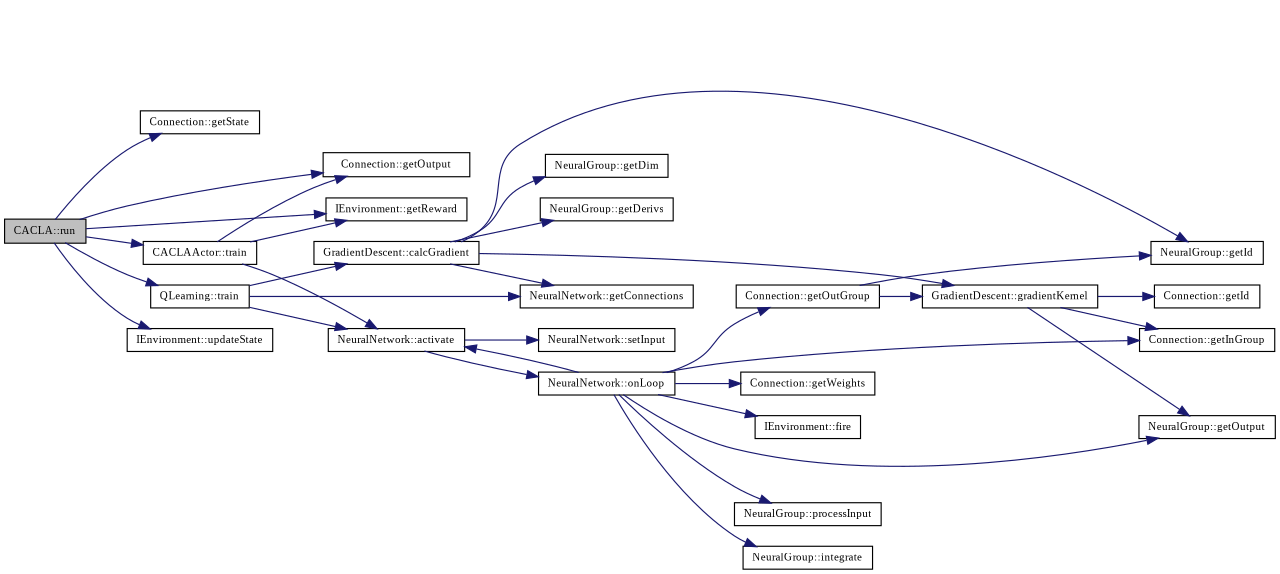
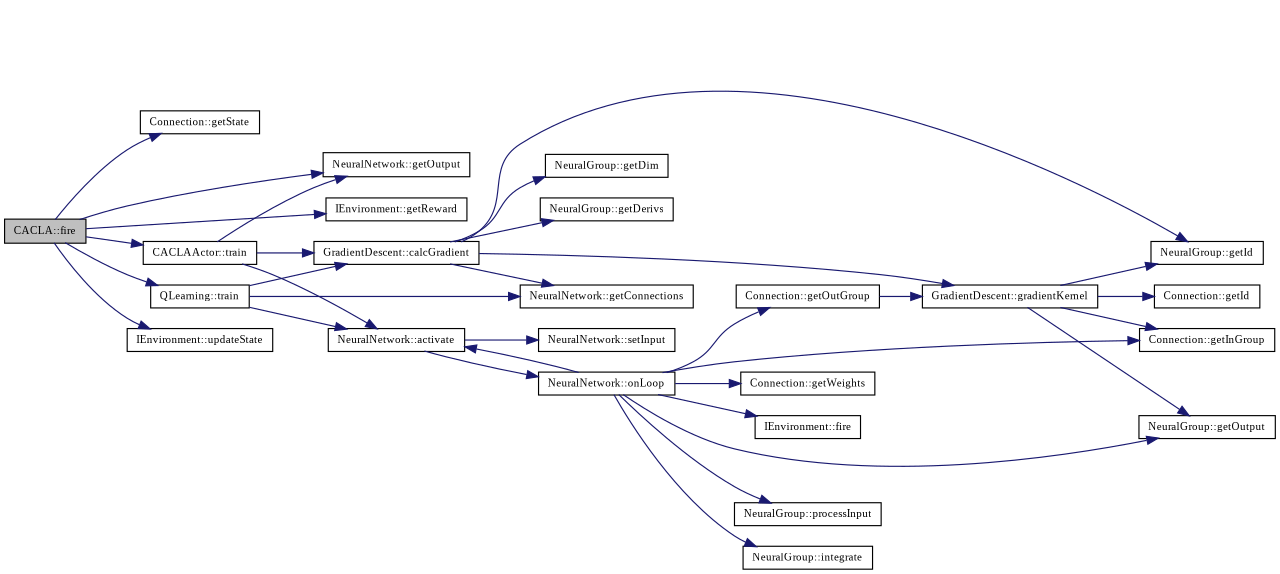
  digraph {
    fontname="Liberation Serif"
    rankdir=LR
    node [color=black fillcolor=white fontname="Liberation Serif" fontsize=10 shape=record style=filled]
    edge [color=midnightblue fontname="Liberation Serif" fontsize=10 labelfontname=Helvetica labelfontsize=10 style=solid]
-   n1 [fillcolor=grey75 fontcolor=black height=0.2 label="CACLA::run" width=0.4]
+   n1 [fillcolor=grey75 fontcolor=black height=0.2 label="CACLA::fire" width=0.4]
    n2 [height=0.2 label="Connection::getState" width=0.4]
-   n3 [height=0.2 label="Connection::getOutput" width=0.4]
+   n3 [height=0.2 label="NeuralNetwork::getOutput" width=0.4]
    n4 [height=0.2 label="IEnvironment::updateState" width=0.4]
    n5 [height=0.2 label="IEnvironment::getReward" width=0.4]
    n6 [height=0.2 label="QLearning::train" width=0.4]
    n7 [height=0.2 label="CACLAActor::train" width=0.4]
    n8 [height=0.2 label="NeuralNetwork::activate" width=0.4]
    n9 [height=0.2 label="GradientDescent::calcGradient" width=0.4]
    n10 [height=0.2 label="NeuralNetwork::getConnections" width=0.4]
    n11 [height=0.2 label="NeuralNetwork::setInput" width=0.4]
    n12 [height=0.2 label="NeuralNetwork::onLoop" width=0.4]
    n13 [height=0.2 label="NeuralGroup::getDim" width=0.4]
    n14 [height=0.2 label="NeuralGroup::getId" width=0.4]
    n15 [height=0.2 label="NeuralGroup::getDerivs" width=0.4]
    n16 [height=0.2 label="GradientDescent::gradientKernel" width=0.4]
    n17 [height=0.2 label="Connection::getInGroup" width=0.4]
    n18 [height=0.2 label="NeuralGroup::getOutput" width=0.4]
    n19 [height=0.2 label="Connection::getOutGroup" width=0.4]
    n20 [height=0.2 label="NeuralGroup::processInput" width=0.4]
    n21 [height=0.2 label="NeuralGroup::integrate" width=0.4]
    n22 [height=0.2 label="Connection::getWeights" width=0.4]
    n23 [height=0.2 label="IEnvironment::fire" width=0.4]
    n24 [height=0.2 label="Connection::getId" width=0.4]
    n1 -> n2
    n1 -> n3
    n1 -> n4
    n1 -> n5
    n1 -> n6
    n1 -> n7
    n6 -> n8
    n6 -> n9
    n6 -> n10
    n7 -> n3
    n7 -> n8
-   n7 -> n5
+   n7 -> n9
    n8 -> n11
    n8 -> n12
    n9 -> n10
    n9 -> n13
    n9 -> n14
    n9 -> n15
    n9 -> n16
    n12 -> n8
    n12 -> n17
    n12 -> n18
    n12 -> n19
    n12 -> n20
    n12 -> n21
    n12 -> n22
    n12 -> n23
-   n19 -> n14
+   n16 -> n14
    n16 -> n17
    n16 -> n18
    n16 -> n24
    n19 -> n16
  }
